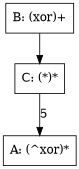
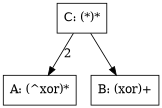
  digraph {
    node [cond=true maxchildren=1 repeat="*" shape=box]
    n1 [getid=A label="A: (^xor)*" lazyrepeat=true]
    n2 [cond="opcode is xor" getid=B label="B: (xor)+" repeat="+"]
    n3 [getid=C label="C: (*)*" maxchildren=""]
-   n2 -> n3
-   n3 -> n1 [childnumber=2 label=5]
+   n3 -> n2
+   n3 -> n1 [childnumber=2 label=2]
  }
